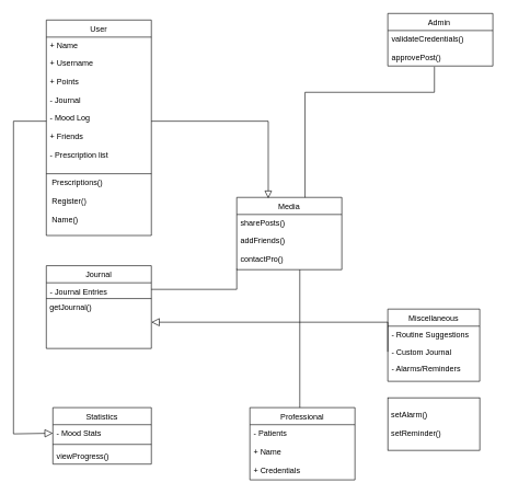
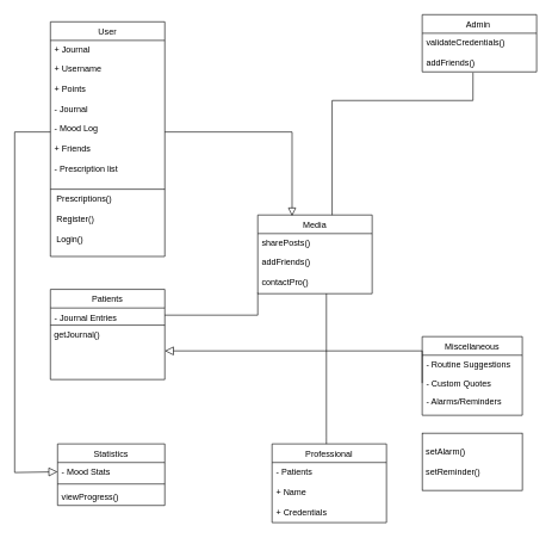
  <mxCell id="0" />
  <mxCell id="1" parent="0" />
  <mxCell id="2" value="User" style="swimlane;fontStyle=0;align=center;verticalAlign=top;childLayout=stackLayout;horizontal=1;startSize=26;horizontalStack=0;resizeParent=1;resizeLast=0;collapsible=1;marginBottom=0;rounded=0;shadow=0;strokeWidth=1;" parent="1" vertex="1"><mxGeometry x="70" y="30" width="160" height="328" as="geometry"><mxRectangle x="230" y="140" width="160" height="26" as="alternateBounds" /></mxGeometry></mxCell>
- <mxCell id="3" value="+ Name" style="text;align=left;verticalAlign=top;spacingLeft=4;spacingRight=4;overflow=hidden;rotatable=0;points=[[0,0.5],[1,0.5]];portConstraint=eastwest;" parent="2" vertex="1"><mxGeometry y="26" width="160" height="26" as="geometry" /></mxCell>
+ <mxCell id="3" value="+ Journal" style="text;align=left;verticalAlign=top;spacingLeft=4;spacingRight=4;overflow=hidden;rotatable=0;points=[[0,0.5],[1,0.5]];portConstraint=eastwest;" parent="2" vertex="1"><mxGeometry y="26" width="160" height="26" as="geometry" /></mxCell>
  <mxCell id="4" value="+ Username" style="text;align=left;verticalAlign=top;spacingLeft=4;spacingRight=4;overflow=hidden;rotatable=0;points=[[0,0.5],[1,0.5]];portConstraint=eastwest;rounded=0;shadow=0;html=0;" parent="2" vertex="1"><mxGeometry y="52" width="160" height="26" as="geometry" /></mxCell>
  <mxCell id="5" value="+ Points            &#10;&#10;- Journal&#10;&#10;- Mood Log&#10;&#10;+ Friends&#10;&#10;- Prescription list" style="text;align=left;verticalAlign=top;spacingLeft=4;spacingRight=4;overflow=hidden;rotatable=0;points=[[0,0.5],[1,0.5]];portConstraint=eastwest;spacingTop=2;" parent="2" vertex="1"><mxGeometry y="78" width="160" height="152" as="geometry" /></mxCell>
  <mxCell id="6" value="" style="line;strokeWidth=1;fillColor=none;align=left;verticalAlign=middle;spacingTop=-1;spacingLeft=3;spacingRight=3;rotatable=0;labelPosition=right;points=[];portConstraint=eastwest;" parent="2" vertex="1"><mxGeometry y="230" width="160" height="8" as="geometry" /></mxCell>
- <mxCell id="7" value="&amp;nbsp; Prescriptions()&amp;nbsp;&lt;br style=&quot;padding: 0px ; margin: 0px&quot;&gt;&lt;br&gt;&amp;nbsp; Register()&lt;br&gt;&lt;br style=&quot;padding: 0px ; margin: 0px&quot;&gt;&amp;nbsp; Name()&lt;div style=&quot;padding: 0px ; margin: 0px&quot;&gt;&lt;br style=&quot;padding: 0px ; margin: 0px&quot;&gt;&lt;/div&gt;" style="text;html=1;align=left;verticalAlign=middle;resizable=0;points=[];autosize=1;strokeColor=none;fillColor=none;" parent="2" vertex="1"><mxGeometry y="238" width="160" height="90" as="geometry" /></mxCell>
- <mxCell id="8" value="Journal" style="swimlane;fontStyle=0;align=center;verticalAlign=top;childLayout=stackLayout;horizontal=1;startSize=26;horizontalStack=0;resizeParent=1;resizeLast=0;collapsible=1;marginBottom=0;rounded=0;shadow=0;strokeWidth=1;" parent="1" vertex="1"><mxGeometry x="70" y="404" width="160" height="126" as="geometry"><mxRectangle x="130" y="380" width="160" height="26" as="alternateBounds" /></mxGeometry></mxCell>
+ <mxCell id="7" value="&amp;nbsp; Prescriptions()&amp;nbsp;&lt;br style=&quot;padding: 0px ; margin: 0px&quot;&gt;&lt;br&gt;&amp;nbsp; Register()&lt;br&gt;&lt;br style=&quot;padding: 0px ; margin: 0px&quot;&gt;&amp;nbsp; Login()&lt;div style=&quot;padding: 0px ; margin: 0px&quot;&gt;&lt;br style=&quot;padding: 0px ; margin: 0px&quot;&gt;&lt;/div&gt;" style="text;html=1;align=left;verticalAlign=middle;resizable=0;points=[];autosize=1;strokeColor=none;fillColor=none;" parent="2" vertex="1"><mxGeometry y="238" width="160" height="90" as="geometry" /></mxCell>
+ <mxCell id="8" value="Patients" style="swimlane;fontStyle=0;align=center;verticalAlign=top;childLayout=stackLayout;horizontal=1;startSize=26;horizontalStack=0;resizeParent=1;resizeLast=0;collapsible=1;marginBottom=0;rounded=0;shadow=0;strokeWidth=1;" parent="1" vertex="1"><mxGeometry x="70" y="404" width="160" height="126" as="geometry"><mxRectangle x="130" y="380" width="160" height="26" as="alternateBounds" /></mxGeometry></mxCell>
  <mxCell id="9" value="- Journal Entries" style="text;align=left;verticalAlign=top;spacingLeft=4;spacingRight=4;overflow=hidden;rotatable=0;points=[[0,0.5],[1,0.5]];portConstraint=eastwest;" parent="8" vertex="1"><mxGeometry y="26" width="160" height="20" as="geometry" /></mxCell>
  <mxCell id="10" value="" style="line;strokeWidth=1;fillColor=none;align=left;verticalAlign=middle;spacingTop=-1;spacingLeft=3;spacingRight=3;rotatable=0;labelPosition=right;points=[];portConstraint=eastwest;" parent="8" vertex="1"><mxGeometry y="46" width="160" height="8" as="geometry" /></mxCell>
  <mxCell id="11" value="&amp;nbsp;getJournal()" style="text;html=1;align=left;verticalAlign=middle;resizable=0;points=[];autosize=1;strokeColor=none;fillColor=none;" parent="8" vertex="1"><mxGeometry y="54" width="160" height="20" as="geometry" /></mxCell>
  <mxCell id="12" value="Professional" style="swimlane;fontStyle=0;align=center;verticalAlign=top;childLayout=stackLayout;horizontal=1;startSize=26;horizontalStack=0;resizeParent=1;resizeLast=0;collapsible=1;marginBottom=0;rounded=0;shadow=0;strokeWidth=1;" parent="1" vertex="1"><mxGeometry x="380" y="620" width="160" height="110" as="geometry"><mxRectangle x="340" y="380" width="170" height="26" as="alternateBounds" /></mxGeometry></mxCell>
  <mxCell id="13" value="- Patients&#10;&#10;+ Name&#10;&#10;+ Credentials" style="text;align=left;verticalAlign=top;spacingLeft=4;spacingRight=4;overflow=hidden;rotatable=0;points=[[0,0.5],[1,0.5]];portConstraint=eastwest;" parent="12" vertex="1"><mxGeometry y="26" width="160" height="84" as="geometry" /></mxCell>
  <mxCell id="14" value="" style="endArrow=none;endSize=10;endFill=0;shadow=0;strokeWidth=1;rounded=0;edgeStyle=elbowEdgeStyle;elbow=vertical;entryX=0.6;entryY=1;entryDx=0;entryDy=0;entryPerimeter=0;" parent="1" target="19" edge="1"><mxGeometry width="160" relative="1" as="geometry"><mxPoint x="456" y="620" as="sourcePoint" /><mxPoint x="459.04" y="420" as="targetPoint" /><Array as="points"><mxPoint x="459" y="610" /><mxPoint x="430" y="580" /></Array></mxGeometry></mxCell>
  <mxCell id="15" value="Admin " style="swimlane;fontStyle=0;align=center;verticalAlign=top;childLayout=stackLayout;horizontal=1;startSize=26;horizontalStack=0;resizeParent=1;resizeLast=0;collapsible=1;marginBottom=0;rounded=0;shadow=0;strokeWidth=1;" parent="1" vertex="1"><mxGeometry x="590" y="20" width="160" height="80" as="geometry"><mxRectangle x="550" y="140" width="160" height="26" as="alternateBounds" /></mxGeometry></mxCell>
- <mxCell id="16" value="validateCredentials()&#10;&#10;approvePost()" style="text;align=left;verticalAlign=top;spacingLeft=4;spacingRight=4;overflow=hidden;rotatable=0;points=[[0,0.5],[1,0.5]];portConstraint=eastwest;" parent="15" vertex="1"><mxGeometry y="26" width="160" height="54" as="geometry" /></mxCell>
+ <mxCell id="16" value="validateCredentials()&#10;&#10;addFriends()" style="text;align=left;verticalAlign=top;spacingLeft=4;spacingRight=4;overflow=hidden;rotatable=0;points=[[0,0.5],[1,0.5]];portConstraint=eastwest;" parent="15" vertex="1"><mxGeometry y="26" width="160" height="54" as="geometry" /></mxCell>
  <mxCell id="17" value="Media" style="swimlane;fontStyle=0;align=center;verticalAlign=top;childLayout=stackLayout;horizontal=1;startSize=26;horizontalStack=0;resizeParent=1;resizeParentMax=0;resizeLast=0;collapsible=1;marginBottom=0;" parent="1" vertex="1"><mxGeometry x="360" y="300" width="160" height="110" as="geometry" /></mxCell>
  <mxCell id="18" value="sharePosts()" style="text;strokeColor=none;fillColor=none;align=left;verticalAlign=top;spacingLeft=4;spacingRight=4;overflow=hidden;rotatable=0;points=[[0,0.5],[1,0.5]];portConstraint=eastwest;" parent="17" vertex="1"><mxGeometry y="26" width="160" height="26" as="geometry" /></mxCell>
  <mxCell id="19" value="addFriends()&#10;&#10;contactPro()&#10;" style="text;strokeColor=none;fillColor=none;align=left;verticalAlign=top;spacingLeft=4;spacingRight=4;overflow=hidden;rotatable=0;points=[[0,0.5],[1,0.5]];portConstraint=eastwest;" parent="17" vertex="1"><mxGeometry y="52" width="160" height="58" as="geometry" /></mxCell>
  <mxCell id="20" value="" style="endArrow=block;endFill=0;html=1;edgeStyle=orthogonalEdgeStyle;align=left;verticalAlign=top;rounded=0;exitX=1;exitY=0.5;exitDx=0;exitDy=0;endSize=9;entryX=0.3;entryY=0.012;entryDx=0;entryDy=0;entryPerimeter=0;" parent="1" source="5" target="17" edge="1"><mxGeometry x="-1" relative="1" as="geometry"><mxPoint x="310" y="190" as="sourcePoint" /><mxPoint x="260" y="183" as="targetPoint" /></mxGeometry></mxCell>
  <mxCell id="21" value="" style="endArrow=none;endFill=0;html=1;edgeStyle=orthogonalEdgeStyle;align=left;verticalAlign=top;rounded=0;endSize=10;exitX=0.444;exitY=1.019;exitDx=0;exitDy=0;exitPerimeter=0;" parent="1" source="16" edge="1"><mxGeometry x="-1" relative="1" as="geometry"><mxPoint x="661" y="120" as="sourcePoint" /><mxPoint x="464" y="300" as="targetPoint" /><Array as="points"><mxPoint x="661" y="140" /><mxPoint x="464" y="140" /></Array></mxGeometry></mxCell>
  <mxCell id="22" value="" style="endArrow=none;endFill=0;html=1;edgeStyle=orthogonalEdgeStyle;align=left;verticalAlign=top;rounded=0;endSize=10;entryX=1;entryY=0.5;entryDx=0;entryDy=0;" parent="1" target="9" edge="1"><mxGeometry x="-1" relative="1" as="geometry"><mxPoint x="360" y="409" as="sourcePoint" /><mxPoint x="390" y="615.5" as="targetPoint" /><Array as="points"><mxPoint x="360" y="409" /><mxPoint x="360" y="643" /></Array></mxGeometry></mxCell>
  <mxCell id="23" value="Statistics" style="swimlane;fontStyle=0;childLayout=stackLayout;horizontal=1;startSize=26;fillColor=none;horizontalStack=0;resizeParent=1;resizeParentMax=0;resizeLast=0;collapsible=1;marginBottom=0;" parent="1" vertex="1"><mxGeometry x="80" y="620" width="150" height="86" as="geometry" /></mxCell>
  <mxCell id="24" value="- Mood Stats" style="text;strokeColor=none;fillColor=none;align=left;verticalAlign=top;spacingLeft=4;spacingRight=4;overflow=hidden;rotatable=0;points=[[0,0.5],[1,0.5]];portConstraint=eastwest;" parent="23" vertex="1"><mxGeometry y="26" width="150" height="26" as="geometry" /></mxCell>
  <mxCell id="25" value="" style="line;strokeWidth=1;fillColor=none;align=left;verticalAlign=middle;spacingTop=-1;spacingLeft=3;spacingRight=3;rotatable=0;labelPosition=right;points=[];portConstraint=eastwest;" parent="23" vertex="1"><mxGeometry y="52" width="150" height="8" as="geometry" /></mxCell>
  <mxCell id="26" value="viewProgress()" style="text;strokeColor=none;fillColor=none;align=left;verticalAlign=top;spacingLeft=4;spacingRight=4;overflow=hidden;rotatable=0;points=[[0,0.5],[1,0.5]];portConstraint=eastwest;" parent="23" vertex="1"><mxGeometry y="60" width="150" height="26" as="geometry" /></mxCell>
  <mxCell id="27" value="" style="endArrow=block;endFill=0;html=1;edgeStyle=orthogonalEdgeStyle;align=left;verticalAlign=top;rounded=0;exitX=0;exitY=0.5;exitDx=0;exitDy=0;endSize=10;entryX=0;entryY=0.5;entryDx=0;entryDy=0;" parent="1" source="5" target="24" edge="1"><mxGeometry x="-1" y="-17" relative="1" as="geometry"><mxPoint x="-150" y="150" as="sourcePoint" /><mxPoint x="50" y="660" as="targetPoint" /><Array as="points"><mxPoint x="20" y="184" /><mxPoint x="20" y="660" /></Array><mxPoint x="10" y="3" as="offset" /></mxGeometry></mxCell>
  <mxCell id="28" value="Miscellaneous" style="swimlane;fontStyle=0;childLayout=stackLayout;horizontal=1;startSize=26;fillColor=none;horizontalStack=0;resizeParent=1;resizeParentMax=0;resizeLast=0;collapsible=1;marginBottom=0;align=center;" parent="1" vertex="1"><mxGeometry x="590" y="470" width="140" height="110" as="geometry" /></mxCell>
  <mxCell id="29" value="- Routine Suggestions" style="text;strokeColor=none;fillColor=none;align=left;verticalAlign=top;spacingLeft=4;spacingRight=4;overflow=hidden;rotatable=0;points=[[0,0.5],[1,0.5]];portConstraint=eastwest;" parent="28" vertex="1"><mxGeometry y="26" width="140" height="26" as="geometry" /></mxCell>
- <mxCell id="30" value="- Custom Journal" style="text;strokeColor=none;fillColor=none;align=left;verticalAlign=top;spacingLeft=4;spacingRight=4;overflow=hidden;rotatable=0;points=[[0,0.5],[1,0.5]];portConstraint=eastwest;" parent="28" vertex="1"><mxGeometry y="52" width="140" height="26" as="geometry" /></mxCell>
+ <mxCell id="30" value="- Custom Quotes" style="text;strokeColor=none;fillColor=none;align=left;verticalAlign=top;spacingLeft=4;spacingRight=4;overflow=hidden;rotatable=0;points=[[0,0.5],[1,0.5]];portConstraint=eastwest;" parent="28" vertex="1"><mxGeometry y="52" width="140" height="26" as="geometry" /></mxCell>
  <mxCell id="31" value="- Alarms/Reminders" style="text;strokeColor=none;fillColor=none;align=left;verticalAlign=top;spacingLeft=4;spacingRight=4;overflow=hidden;rotatable=0;points=[[0,0.5],[1,0.5]];portConstraint=eastwest;" parent="28" vertex="1"><mxGeometry y="78" width="140" height="32" as="geometry" /></mxCell>
  <mxCell id="32" value="" style="endArrow=block;endFill=0;html=1;edgeStyle=orthogonalEdgeStyle;align=left;verticalAlign=top;rounded=0;endSize=10;exitX=0;exitY=0.5;exitDx=0;exitDy=0;" parent="1" source="30" edge="1"><mxGeometry x="-1" relative="1" as="geometry"><mxPoint x="600" y="330" as="sourcePoint" /><mxPoint x="230" y="490" as="targetPoint" /><Array as="points"><mxPoint x="590" y="490" /></Array></mxGeometry></mxCell>
  <mxCell id="33" value="&amp;nbsp;setAlarm()&lt;br&gt;&lt;br&gt;&amp;nbsp;setReminder()" style="html=1;fillColor=none;align=left;" vertex="1" parent="1"><mxGeometry x="590" y="605" width="140" height="80" as="geometry" /></mxCell>
